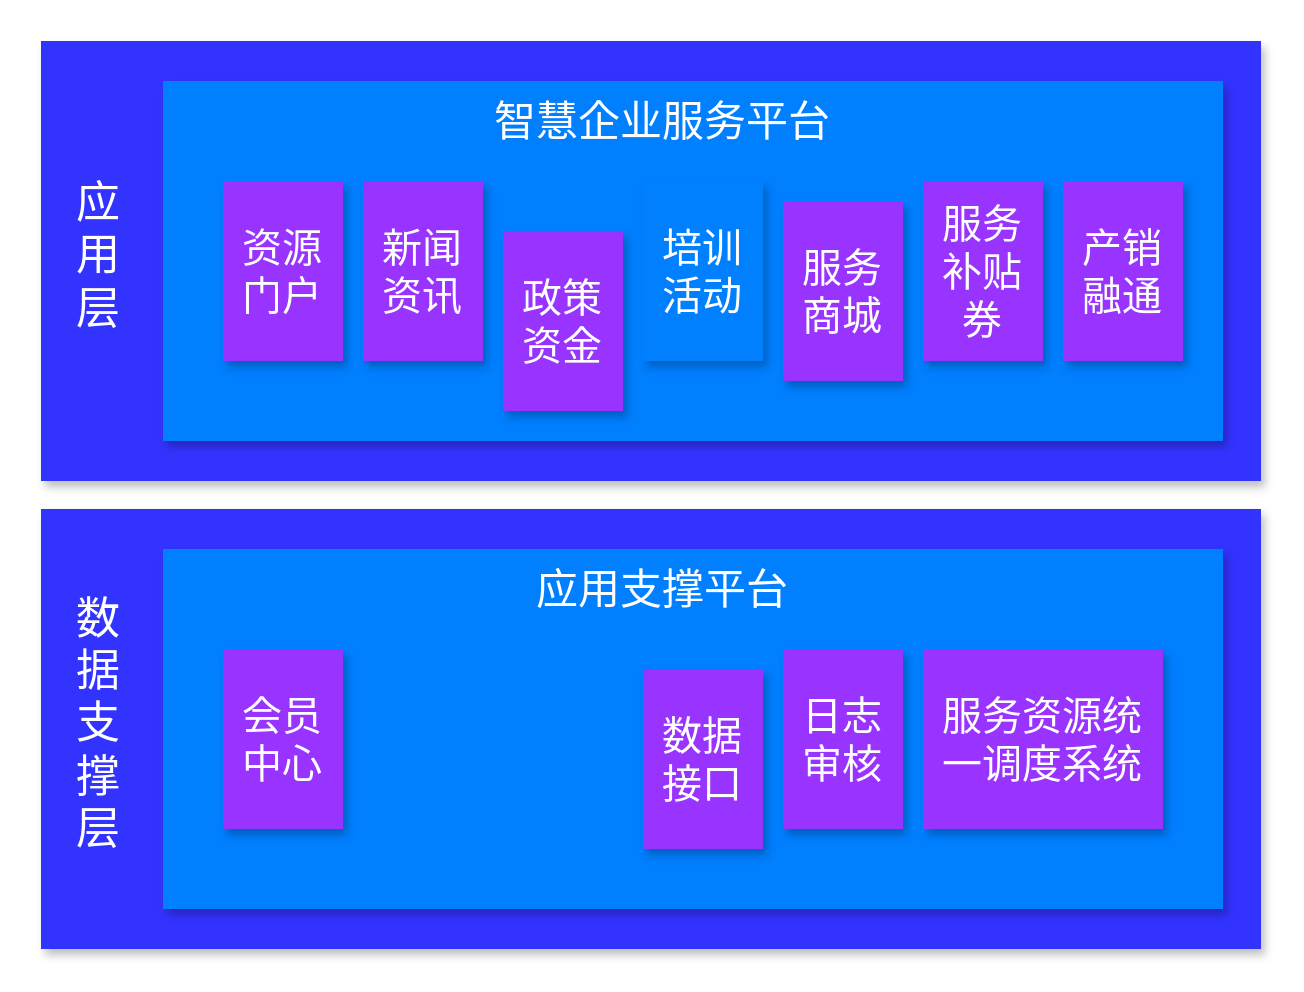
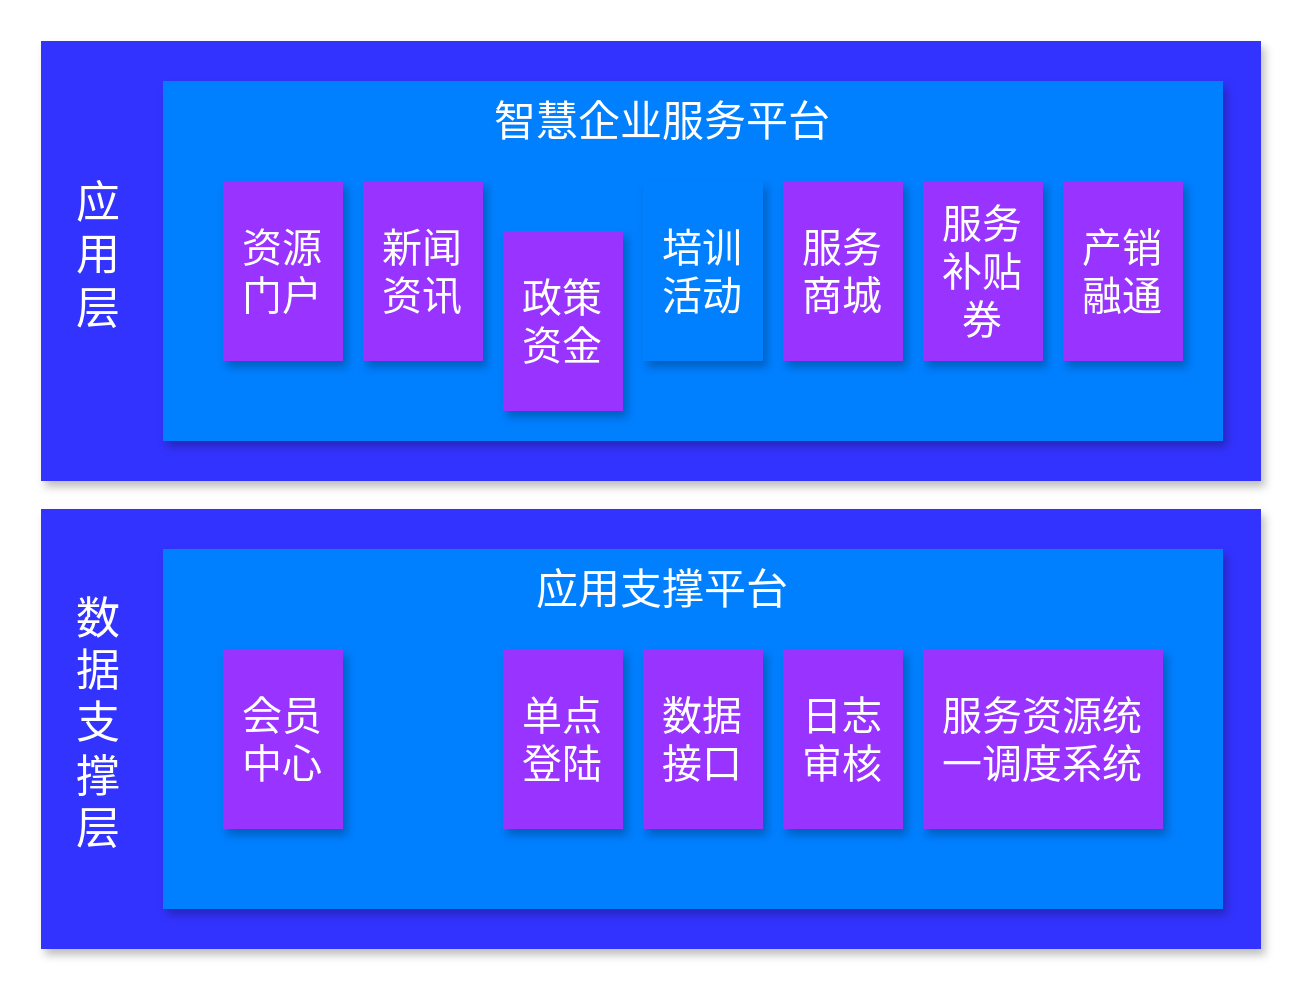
  <mxCell id="0" />
  <mxCell id="1" parent="0" />
  <mxCell id="2" value="" style="group" vertex="1" connectable="0" parent="1"><mxGeometry x="20" y="20" width="610" height="220" as="geometry" /></mxCell>
  <mxCell id="3" value="" style="rounded=0;whiteSpace=wrap;html=1;fillColor=#3333FF;strokeColor=none;shadow=1;" vertex="1" parent="2"><mxGeometry width="610" height="220" as="geometry" /></mxCell>
  <mxCell id="4" value="&lt;font color=&quot;#ffffff&quot; style=&quot;font-size: 22px&quot;&gt;应用层&lt;/font&gt;" style="text;html=1;strokeColor=none;fillColor=none;align=center;verticalAlign=middle;whiteSpace=wrap;rounded=0;" vertex="1" parent="2"><mxGeometry x="14" y="43" width="30" height="130" as="geometry" /></mxCell>
  <mxCell id="5" value="" style="group" vertex="1" connectable="0" parent="2"><mxGeometry x="61" y="20" width="530" height="180" as="geometry" /></mxCell>
  <mxCell id="6" value="" style="rounded=0;whiteSpace=wrap;html=1;fillColor=#007FFF;strokeColor=none;shadow=1;" vertex="1" parent="5"><mxGeometry width="530" height="180" as="geometry" /></mxCell>
  <mxCell id="7" value="&lt;font color=&quot;#ffffff&quot;&gt;&lt;span style=&quot;font-size: 21px&quot;&gt;智慧企业服务平台&lt;/span&gt;&lt;/font&gt;" style="text;html=1;strokeColor=none;fillColor=none;align=center;verticalAlign=middle;whiteSpace=wrap;rounded=0;" vertex="1" parent="5"><mxGeometry x="100" y="10" width="300" height="20" as="geometry" /></mxCell>
  <mxCell id="8" value="&lt;font style=&quot;font-size: 20px&quot; color=&quot;#ffffff&quot;&gt;资源门户&lt;/font&gt;" style="rounded=0;whiteSpace=wrap;html=1;fillColor=#9933FF;strokeColor=none;shadow=1;" vertex="1" parent="5"><mxGeometry x="30" y="50" width="60" height="90" as="geometry" /></mxCell>
  <mxCell id="9" value="&lt;font style=&quot;font-size: 20px&quot; color=&quot;#ffffff&quot;&gt;新闻资讯&lt;/font&gt;" style="rounded=0;whiteSpace=wrap;html=1;fillColor=#9933FF;strokeColor=none;shadow=1;" vertex="1" parent="5"><mxGeometry x="100" y="50" width="60" height="90" as="geometry" /></mxCell>
  <mxCell id="10" value="&lt;font style=&quot;font-size: 20px&quot; color=&quot;#ffffff&quot;&gt;政策资金&lt;/font&gt;" style="rounded=0;whiteSpace=wrap;html=1;fillColor=#9933FF;strokeColor=none;shadow=1;" vertex="1" parent="5"><mxGeometry x="170" y="75" width="60" height="90" as="geometry" /></mxCell>
  <mxCell id="11" value="&lt;font style=&quot;font-size: 20px&quot; color=&quot;#ffffff&quot;&gt;培训活动&lt;/font&gt;" style="rounded=0;whiteSpace=wrap;html=1;fillColor=#007fff;strokeColor=none;shadow=1;" vertex="1" parent="5"><mxGeometry x="240" y="50" width="60" height="90" as="geometry" /></mxCell>
- <mxCell id="12" value="&lt;font style=&quot;font-size: 20px&quot; color=&quot;#ffffff&quot;&gt;服务商城&lt;/font&gt;" style="rounded=0;whiteSpace=wrap;html=1;fillColor=#9933FF;strokeColor=none;shadow=1;" vertex="1" parent="5"><mxGeometry x="310" y="60" width="60" height="90" as="geometry" /></mxCell>
+ <mxCell id="12" value="&lt;font style=&quot;font-size: 20px&quot; color=&quot;#ffffff&quot;&gt;服务商城&lt;/font&gt;" style="rounded=0;whiteSpace=wrap;html=1;fillColor=#9933FF;strokeColor=none;shadow=1;" vertex="1" parent="5"><mxGeometry x="310" y="50" width="60" height="90" as="geometry" /></mxCell>
  <mxCell id="13" value="&lt;font style=&quot;font-size: 20px&quot; color=&quot;#ffffff&quot;&gt;服务补贴券&lt;/font&gt;" style="rounded=0;whiteSpace=wrap;html=1;fillColor=#9933FF;strokeColor=none;shadow=1;" vertex="1" parent="5"><mxGeometry x="380" y="50" width="60" height="90" as="geometry" /></mxCell>
  <mxCell id="14" value="&lt;font style=&quot;font-size: 20px&quot; color=&quot;#ffffff&quot;&gt;产销融通&lt;/font&gt;" style="rounded=0;whiteSpace=wrap;html=1;fillColor=#9933FF;strokeColor=none;shadow=1;" vertex="1" parent="5"><mxGeometry x="450" y="50" width="60" height="90" as="geometry" /></mxCell>
  <mxCell id="15" value="" style="group" vertex="1" connectable="0" parent="1"><mxGeometry x="20" y="254" width="610" height="220" as="geometry" /></mxCell>
  <mxCell id="16" value="" style="rounded=0;whiteSpace=wrap;html=1;fillColor=#3333FF;strokeColor=none;shadow=1;" vertex="1" parent="15"><mxGeometry width="610" height="220" as="geometry" /></mxCell>
  <mxCell id="17" value="&lt;font color=&quot;#ffffff&quot; style=&quot;font-size: 22px&quot;&gt;数据支撑层&lt;/font&gt;" style="text;html=1;strokeColor=none;fillColor=none;align=center;verticalAlign=middle;whiteSpace=wrap;rounded=0;" vertex="1" parent="15"><mxGeometry x="14" y="43" width="30" height="130" as="geometry" /></mxCell>
  <mxCell id="18" value="" style="group" vertex="1" connectable="0" parent="15"><mxGeometry x="61" y="20" width="530" height="180" as="geometry" /></mxCell>
  <mxCell id="19" value="" style="rounded=0;whiteSpace=wrap;html=1;fillColor=#007FFF;strokeColor=none;shadow=1;" vertex="1" parent="18"><mxGeometry width="530" height="180" as="geometry" /></mxCell>
  <mxCell id="20" value="&lt;font color=&quot;#ffffff&quot;&gt;&lt;span style=&quot;font-size: 21px&quot;&gt;应用支撑平台&lt;/span&gt;&lt;/font&gt;" style="text;html=1;strokeColor=none;fillColor=none;align=center;verticalAlign=middle;whiteSpace=wrap;rounded=0;" vertex="1" parent="18"><mxGeometry x="100" y="10" width="300" height="20" as="geometry" /></mxCell>
  <mxCell id="21" value="&lt;font style=&quot;font-size: 20px&quot; color=&quot;#ffffff&quot;&gt;会员中心&lt;/font&gt;" style="rounded=0;whiteSpace=wrap;html=1;fillColor=#9933FF;strokeColor=none;shadow=1;" vertex="1" parent="18"><mxGeometry x="30" y="50" width="60" height="90" as="geometry" /></mxCell>
- <mxCell id="23" value="&lt;font style=&quot;font-size: 20px&quot; color=&quot;#ffffff&quot;&gt;数据接口&lt;/font&gt;" style="rounded=0;whiteSpace=wrap;html=1;fillColor=#9933FF;strokeColor=none;shadow=1;" vertex="1" parent="18"><mxGeometry x="240" y="60" width="60" height="90" as="geometry" /></mxCell>
+ <mxCell id="22" value="&lt;font style=&quot;font-size: 20px&quot; color=&quot;#ffffff&quot;&gt;单点登陆&lt;/font&gt;" style="rounded=0;whiteSpace=wrap;html=1;fillColor=#9933FF;strokeColor=none;shadow=1;" vertex="1" parent="18"><mxGeometry x="170" y="50" width="60" height="90" as="geometry" /></mxCell>
+ <mxCell id="23" value="&lt;font style=&quot;font-size: 20px&quot; color=&quot;#ffffff&quot;&gt;数据接口&lt;/font&gt;" style="rounded=0;whiteSpace=wrap;html=1;fillColor=#9933FF;strokeColor=none;shadow=1;" vertex="1" parent="18"><mxGeometry x="240" y="50" width="60" height="90" as="geometry" /></mxCell>
  <mxCell id="24" value="&lt;font style=&quot;font-size: 20px&quot; color=&quot;#ffffff&quot;&gt;日志审核&lt;/font&gt;" style="rounded=0;whiteSpace=wrap;html=1;fillColor=#9933FF;strokeColor=none;shadow=1;" vertex="1" parent="18"><mxGeometry x="310" y="50" width="60" height="90" as="geometry" /></mxCell>
  <mxCell id="25" value="&lt;font style=&quot;font-size: 20px&quot; color=&quot;#ffffff&quot;&gt;服务资源统一调度系统&lt;/font&gt;" style="rounded=0;whiteSpace=wrap;html=1;fillColor=#9933FF;strokeColor=none;shadow=1;" vertex="1" parent="18"><mxGeometry x="380" y="50" width="120" height="90" as="geometry" /></mxCell>
